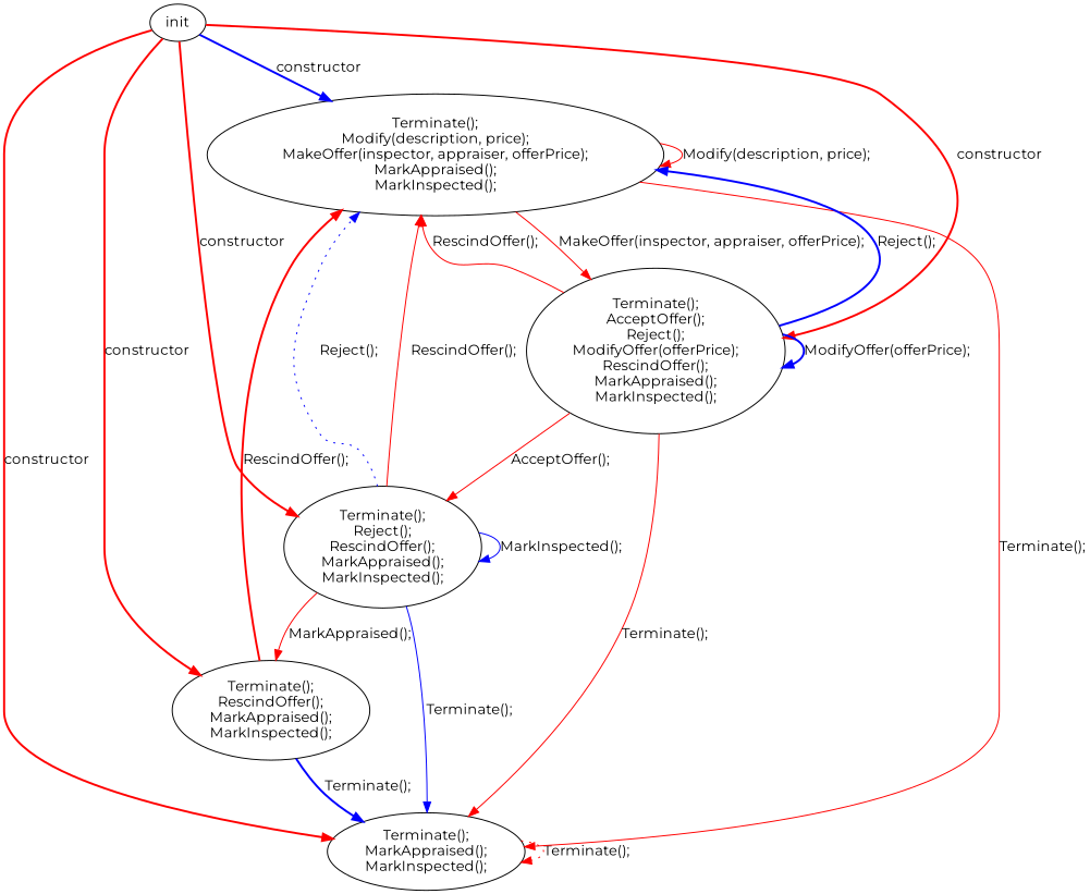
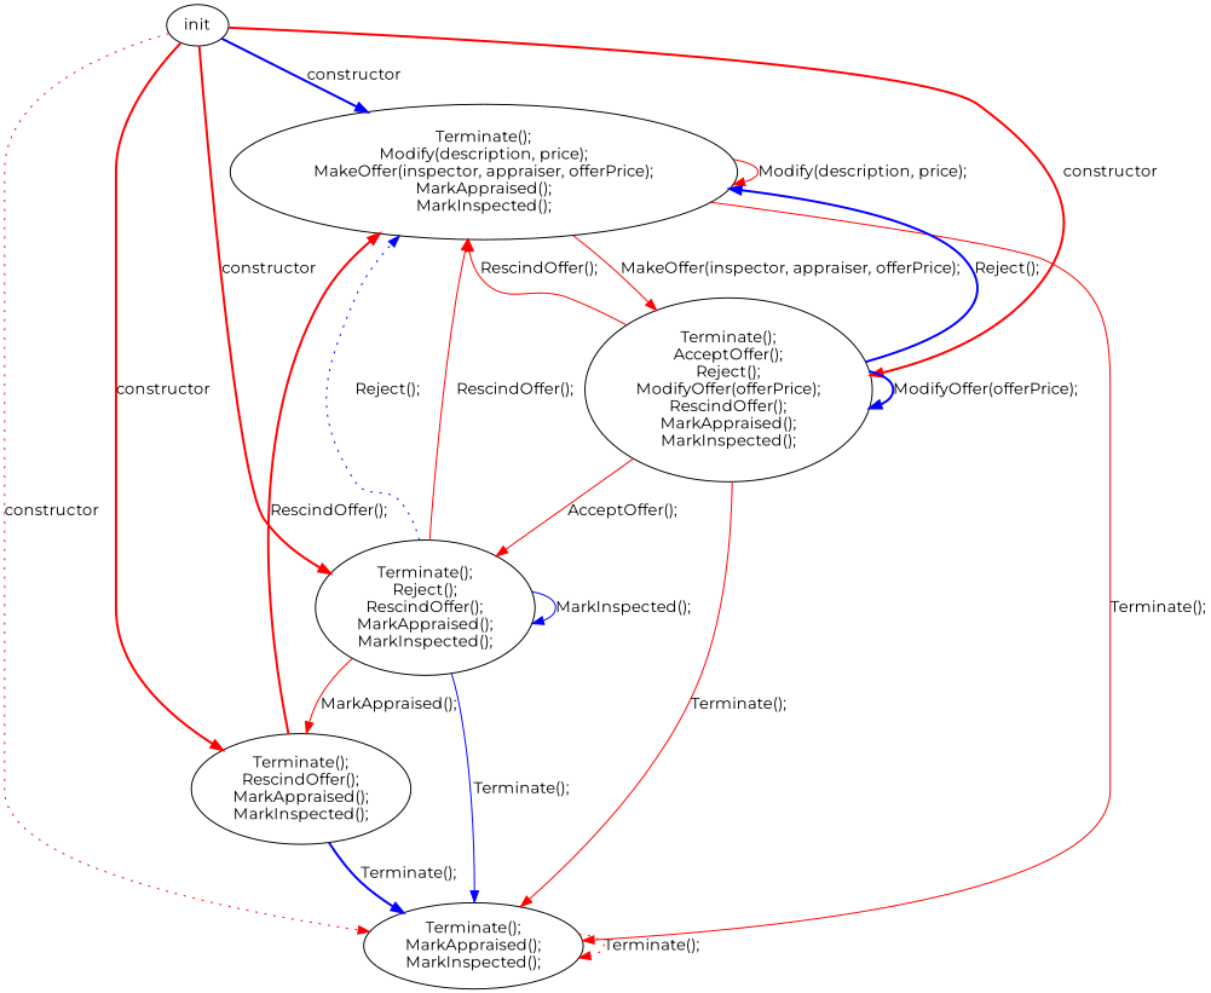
  digraph {
    fontname=Montserrat
    node [fontname=Montserrat]
    edge [color=red style=solid fontname=Montserrat]
    n1 [label=init]
    n2 [label="Terminate();\nMarkAppraised();\nMarkInspected();\n"]
    n3 [label="Terminate();\nModify(description, price);\nMakeOffer(inspector, appraiser, offerPrice);\nMarkAppraised();\nMarkInspected();\n"]
    n4 [label="Terminate();\nRescindOffer();\nMarkAppraised();\nMarkInspected();\n"]
    n5 [label="Terminate();\nReject();\nRescindOffer();\nMarkAppraised();\nMarkInspected();\n"]
    n6 [label="Terminate();\nAcceptOffer();\nReject();\nModifyOffer(offerPrice);\nRescindOffer();\nMarkAppraised();\nMarkInspected();\n"]
-   n1 -> n2 [label=constructor style=bold]
+   n1 -> n2 [label=constructor style=dotted]
    n1 -> n3 [label=constructor color=blue style=bold]
    n1 -> n4 [label=constructor style=bold]
    n1 -> n5 [label=constructor style=bold]
    n1 -> n6 [label=constructor style=bold]
    n2 -> n2 [label="Terminate();" style=dotted]
    n3 -> n2 [label="Terminate();"]
    n3 -> n3 [label="Modify(description, price);"]
    n3 -> n6 [label="MakeOffer(inspector, appraiser, offerPrice);"]
    n4 -> n2 [label="Terminate();" color=blue style=bold]
    n4 -> n3 [label="RescindOffer();" style=bold]
    n5 -> n2 [label="Terminate();" color=blue]
    n5 -> n3 [label="Reject();" color=blue style=dotted]
    n5 -> n3 [label="RescindOffer();"]
    n5 -> n4 [label="MarkAppraised();"]
    n5 -> n5 [label="MarkInspected();" color=blue]
    n6 -> n2 [label="Terminate();"]
    n6 -> n3 [label="Reject();" color=blue style=bold]
    n6 -> n3 [label="RescindOffer();"]
    n6 -> n5 [label="AcceptOffer();"]
    n6 -> n6 [label="ModifyOffer(offerPrice);" color=blue style=bold]
  }
